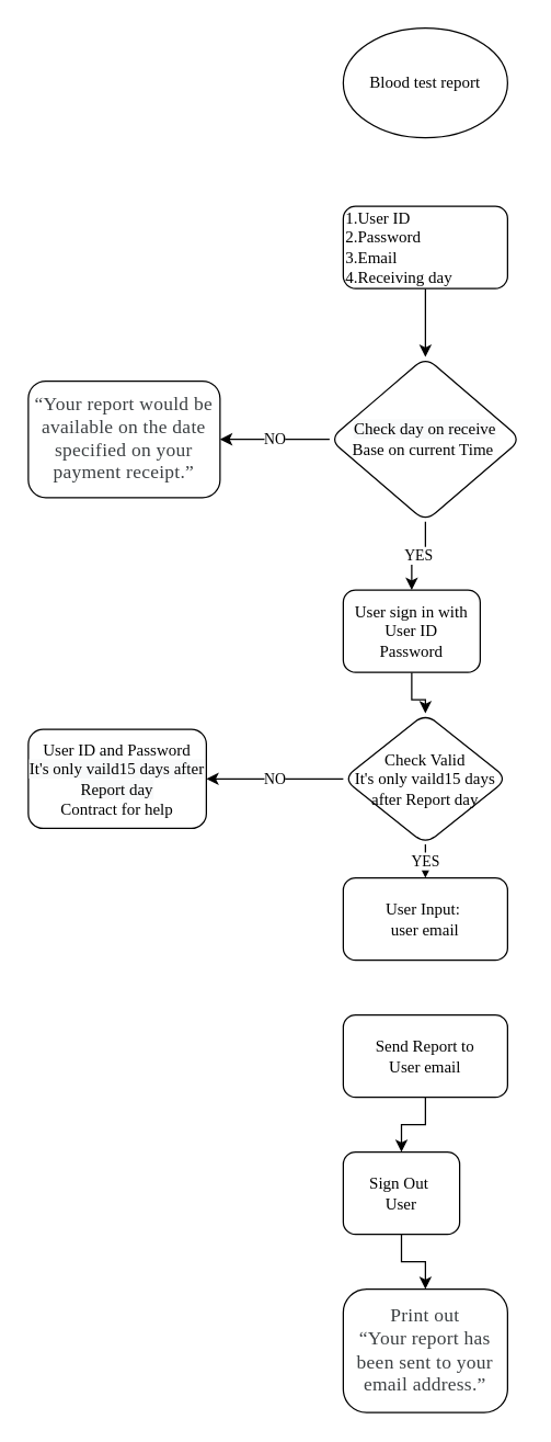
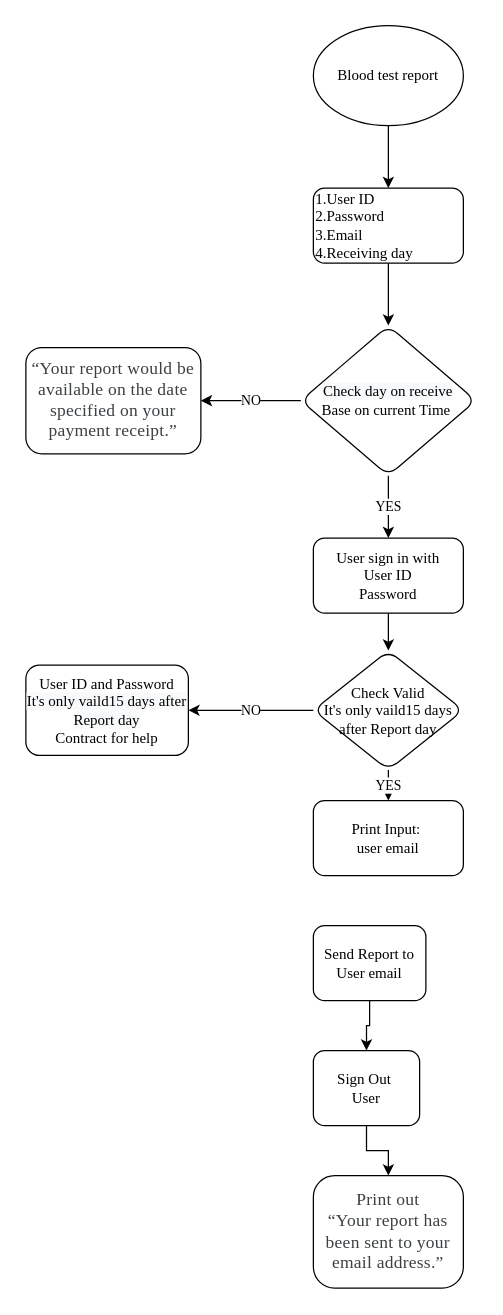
  <mxCell id="0" />
  <mxCell id="1" parent="0" />
  <mxCell id="2" value="" style="edgeStyle=orthogonalEdgeStyle;rounded=0;orthogonalLoop=1;jettySize=auto;html=1;entryX=0.5;entryY=0;entryDx=0;entryDy=0;fontFamily=Times New Roman;" edge="1" parent="1" source="3" target="14"><mxGeometry relative="1" as="geometry"><mxPoint x="310" y="220" as="targetPoint" /></mxGeometry></mxCell>
  <mxCell id="3" value="1.User ID&lt;br&gt;2.Password&lt;br&gt;3.Email&lt;br&gt;4.Receiving day" style="whiteSpace=wrap;html=1;rounded=1;fontFamily=Times New Roman;align=left;" vertex="1" parent="1"><mxGeometry x="250" y="150" width="120" height="60" as="geometry" /></mxCell>
  <mxCell id="4" value="" style="edgeStyle=orthogonalEdgeStyle;rounded=0;orthogonalLoop=1;jettySize=auto;html=1;fontFamily=Times New Roman;" edge="1" parent="1" source="5" target="18"><mxGeometry relative="1" as="geometry" /></mxCell>
- <mxCell id="5" value="User sign in with&lt;br&gt;User ID&lt;br&gt;Password" style="whiteSpace=wrap;html=1;rounded=1;fontFamily=Times New Roman;" vertex="1" parent="1"><mxGeometry x="250" y="430" width="100" height="60" as="geometry" /></mxCell>
- <mxCell id="6" value="User Input:&amp;nbsp;&lt;br&gt;user email" style="whiteSpace=wrap;html=1;rounded=1;fontFamily=Times New Roman;" vertex="1" parent="1"><mxGeometry x="250" y="640" width="120" height="60" as="geometry" /></mxCell>
+ <mxCell id="5" value="User sign in with&lt;br&gt;User ID&lt;br&gt;Password" style="whiteSpace=wrap;html=1;rounded=1;fontFamily=Times New Roman;" vertex="1" parent="1"><mxGeometry x="250" y="430" width="120" height="60" as="geometry" /></mxCell>
+ <mxCell id="6" value="Print Input:&amp;nbsp;&lt;br&gt;user email" style="whiteSpace=wrap;html=1;rounded=1;fontFamily=Times New Roman;" vertex="1" parent="1"><mxGeometry x="250" y="640" width="120" height="60" as="geometry" /></mxCell>
  <mxCell id="7" value="" style="edgeStyle=orthogonalEdgeStyle;rounded=0;orthogonalLoop=1;jettySize=auto;html=1;fontFamily=Times New Roman;" edge="1" parent="1" source="8" target="10"><mxGeometry relative="1" as="geometry" /></mxCell>
- <mxCell id="8" value="Send Report to &lt;br&gt;User email" style="whiteSpace=wrap;html=1;rounded=1;fontFamily=Times New Roman;" vertex="1" parent="1"><mxGeometry x="250" y="740" width="120" height="60" as="geometry" /></mxCell>
+ <mxCell id="8" value="Send Report to &lt;br&gt;User email" style="whiteSpace=wrap;html=1;rounded=1;fontFamily=Times New Roman;" vertex="1" parent="1"><mxGeometry x="250" y="740" width="90" height="60" as="geometry" /></mxCell>
  <mxCell id="9" value="" style="edgeStyle=orthogonalEdgeStyle;rounded=0;orthogonalLoop=1;jettySize=auto;html=1;fontFamily=Times New Roman;" edge="1" parent="1" source="10" target="11"><mxGeometry relative="1" as="geometry" /></mxCell>
  <mxCell id="10" value="Sign Out&amp;nbsp;&lt;br&gt;User" style="whiteSpace=wrap;html=1;rounded=1;fontFamily=Times New Roman;" vertex="1" parent="1"><mxGeometry x="250" y="840" width="85" height="60" as="geometry" /></mxCell>
  <mxCell id="11" value="&lt;span style=&quot;color: rgb(60, 64, 67); font-size: 14px; font-style: normal; font-weight: 400; letter-spacing: 0.2px; text-indent: 0px; text-transform: none; word-spacing: 0px; display: inline; float: none;&quot;&gt;Print out&lt;br&gt;“Your report has been sent to your email address.”&lt;/span&gt;" style="whiteSpace=wrap;html=1;rounded=1;arcSize=19;fontFamily=Times New Roman;" vertex="1" parent="1"><mxGeometry x="250" y="940" width="120" height="90" as="geometry" /></mxCell>
  <mxCell id="12" value="YES" style="edgeStyle=orthogonalEdgeStyle;rounded=0;orthogonalLoop=1;jettySize=auto;html=1;entryX=0.5;entryY=0;entryDx=0;entryDy=0;fontFamily=Times New Roman;" edge="1" parent="1" source="14" target="5"><mxGeometry relative="1" as="geometry" /></mxCell>
  <mxCell id="13" value="NO" style="edgeStyle=orthogonalEdgeStyle;rounded=0;orthogonalLoop=1;jettySize=auto;html=1;fontFamily=Times New Roman;" edge="1" parent="1" source="14" target="15"><mxGeometry relative="1" as="geometry" /></mxCell>
  <mxCell id="14" value="&lt;span style=&quot;color: rgb(0, 0, 0); font-size: 12px; font-style: normal; font-weight: 400; letter-spacing: normal; text-align: center; text-indent: 0px; text-transform: none; word-spacing: 0px; background-color: rgb(248, 249, 250); display: inline; float: none;&quot;&gt;Check day on receive&lt;/span&gt;&lt;br&gt;Base on current Time&amp;nbsp;" style="rhombus;whiteSpace=wrap;html=1;rounded=1;fontFamily=Times New Roman;" vertex="1" parent="1"><mxGeometry x="240" y="260" width="140" height="120" as="geometry" /></mxCell>
  <mxCell id="15" value="&lt;span style=&quot;color: rgb(60, 64, 67); font-size: 14px; letter-spacing: 0.2px;&quot;&gt;“Your report would be available on the date specified on your payment receipt.”&lt;/span&gt;" style="whiteSpace=wrap;html=1;rounded=1;fontFamily=Times New Roman;" vertex="1" parent="1"><mxGeometry x="20" y="277.5" width="140" height="85" as="geometry" /></mxCell>
  <mxCell id="16" value="YES" style="edgeStyle=orthogonalEdgeStyle;rounded=0;orthogonalLoop=1;jettySize=auto;html=1;exitX=0.5;exitY=1;exitDx=0;exitDy=0;entryX=0.5;entryY=0;entryDx=0;entryDy=0;fontFamily=Times New Roman;" edge="1" parent="1" source="18" target="6"><mxGeometry relative="1" as="geometry" /></mxCell>
  <mxCell id="17" value="NO" style="edgeStyle=orthogonalEdgeStyle;rounded=0;orthogonalLoop=1;jettySize=auto;html=1;fontFamily=Times New Roman;" edge="1" parent="1" source="18" target="19"><mxGeometry relative="1" as="geometry" /></mxCell>
  <mxCell id="18" value="Check Valid &lt;br&gt;It's only vaild15 days after Report day" style="rhombus;whiteSpace=wrap;html=1;rounded=1;fontFamily=Times New Roman;" vertex="1" parent="1"><mxGeometry x="250" y="520" width="120" height="95.5" as="geometry" /></mxCell>
  <mxCell id="19" value="User ID and Password&lt;br&gt;&lt;span style=&quot;color: rgb(0, 0, 0); font-size: 12px; font-style: normal; font-weight: 400; letter-spacing: normal; text-align: center; text-indent: 0px; text-transform: none; word-spacing: 0px; background-color: rgb(248, 249, 250); display: inline; float: none;&quot;&gt;It's only vaild15 days after Report day&lt;br&gt;&lt;/span&gt;Contract for help" style="whiteSpace=wrap;html=1;rounded=1;fontFamily=Times New Roman;" vertex="1" parent="1"><mxGeometry x="20" y="531.63" width="130" height="72.25" as="geometry" /></mxCell>
+ <mxCell id="20" style="edgeStyle=orthogonalEdgeStyle;rounded=0;orthogonalLoop=1;jettySize=auto;html=1;entryX=0.5;entryY=0;entryDx=0;entryDy=0;fontFamily=Times New Roman;" edge="1" parent="1" source="21" target="3"><mxGeometry relative="1" as="geometry" /></mxCell>
  <mxCell id="21" value="Blood test report" style="ellipse;whiteSpace=wrap;html=1;fontFamily=Times New Roman;" vertex="1" parent="1"><mxGeometry x="250" width="120" height="80" as="geometry" y="20" /></mxCell>
